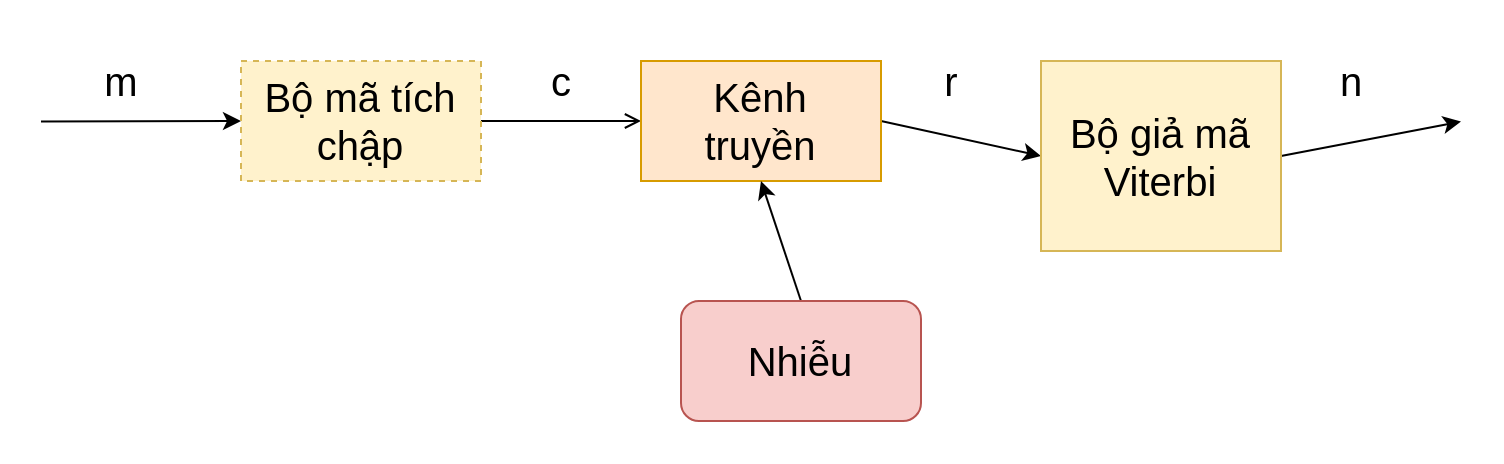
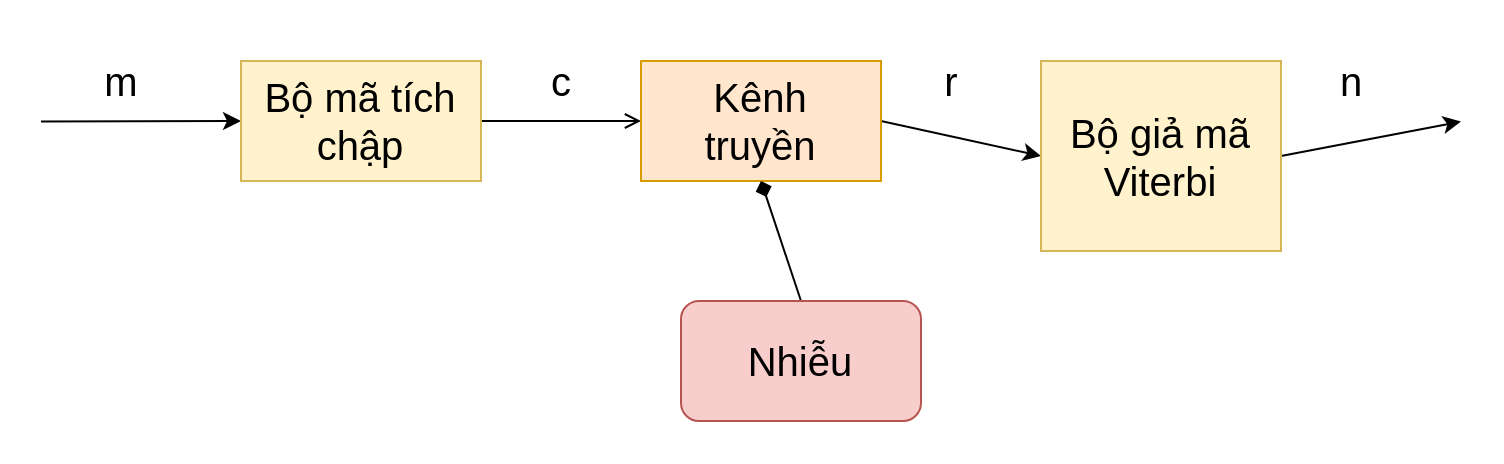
  <mxCell id="0" />
  <mxCell id="1" parent="0" />
  <mxCell id="2" value="&lt;font style=&quot;font-size: 20px;&quot;&gt;m&lt;/font&gt;" style="text;html=1;align=center;verticalAlign=middle;resizable=0;points=[];autosize=1;strokeColor=none;fillColor=none;" parent="1" vertex="1"><mxGeometry x="40" y="20" width="40" height="40" as="geometry" /></mxCell>
  <mxCell id="3" style="edgeStyle=none;html=1;exitX=0;exitY=0.5;exitDx=0;exitDy=0;fontSize=20;entryX=0;entryY=0.5;entryDx=0;entryDy=0;" parent="1" target="5" edge="1"><mxGeometry relative="1" as="geometry"><mxPoint x="20" y="60.286" as="sourcePoint" /></mxGeometry></mxCell>
  <mxCell id="4" style="edgeStyle=none;html=1;exitX=1;exitY=0.5;exitDx=0;exitDy=0;entryX=0;entryY=0.5;entryDx=0;entryDy=0;fontSize=20;endArrow=open;" parent="1" source="5" target="7" edge="1"><mxGeometry relative="1" as="geometry" /></mxCell>
- <mxCell id="5" value="&lt;font style=&quot;font-size: 20px;&quot;&gt;Bộ mã tích chập&lt;/font&gt;" style="whiteSpace=wrap;html=1;fillColor=#fff2cc;strokeColor=#d6b656;dashed=1;" parent="1" vertex="1"><mxGeometry x="120" y="30" width="120" height="60" as="geometry" /></mxCell>
+ <mxCell id="5" value="&lt;font style=&quot;font-size: 20px;&quot;&gt;Bộ mã tích chập&lt;/font&gt;" style="whiteSpace=wrap;html=1;fillColor=#fff2cc;strokeColor=#d6b656;" parent="1" vertex="1"><mxGeometry x="120" y="30" width="120" height="60" as="geometry" /></mxCell>
  <mxCell id="6" style="edgeStyle=none;html=1;exitX=1;exitY=0.5;exitDx=0;exitDy=0;entryX=0;entryY=0.5;entryDx=0;entryDy=0;fontSize=20;" parent="1" source="7" target="9" edge="1"><mxGeometry relative="1" as="geometry" /></mxCell>
  <mxCell id="7" value="Kênh &lt;br&gt;truyền" style="whiteSpace=wrap;html=1;fontSize=20;fillColor=#ffe6cc;strokeColor=#d79b00;" parent="1" vertex="1"><mxGeometry x="320" y="30" width="120" height="60" as="geometry" /></mxCell>
  <mxCell id="8" style="edgeStyle=none;html=1;exitX=1;exitY=0.5;exitDx=0;exitDy=0;fontSize=20;" parent="1" source="9" edge="1"><mxGeometry relative="1" as="geometry"><mxPoint x="730" y="60.286" as="targetPoint" /></mxGeometry></mxCell>
  <mxCell id="9" value="Bộ giả mã Viterbi" style="whiteSpace=wrap;html=1;fontSize=20;fillColor=#fff2cc;strokeColor=#d6b656;" parent="1" vertex="1"><mxGeometry x="520" y="30" width="120" height="95" as="geometry" /></mxCell>
  <mxCell id="10" value="c" style="text;html=1;align=center;verticalAlign=middle;resizable=0;points=[];autosize=1;strokeColor=none;fillColor=none;fontSize=20;" parent="1" vertex="1"><mxGeometry x="265" y="20" width="30" height="40" as="geometry" /></mxCell>
  <mxCell id="11" value="r" style="text;html=1;align=center;verticalAlign=middle;resizable=0;points=[];autosize=1;strokeColor=none;fillColor=none;fontSize=20;" parent="1" vertex="1"><mxGeometry x="460" y="20" width="30" height="40" as="geometry" /></mxCell>
  <mxCell id="12" value="n" style="text;html=1;align=center;verticalAlign=middle;resizable=0;points=[];autosize=1;strokeColor=none;fillColor=none;fontSize=20;" parent="1" vertex="1"><mxGeometry x="660" y="20" width="30" height="40" as="geometry" /></mxCell>
- <mxCell id="13" style="edgeStyle=none;html=1;exitX=0.5;exitY=0;exitDx=0;exitDy=0;entryX=0.5;entryY=1;entryDx=0;entryDy=0;fontSize=20;" parent="1" source="14" target="7" edge="1"><mxGeometry relative="1" as="geometry" /></mxCell>
+ <mxCell id="13" style="edgeStyle=none;html=1;exitX=0.5;exitY=0;exitDx=0;exitDy=0;entryX=0.5;entryY=1;entryDx=0;entryDy=0;fontSize=20;endArrow=diamond;" parent="1" source="14" target="7" edge="1"><mxGeometry relative="1" as="geometry" /></mxCell>
  <mxCell id="14" value="Nhiễu" style="rounded=1;whiteSpace=wrap;html=1;fontSize=20;fillColor=#f8cecc;strokeColor=#b85450;" parent="1" vertex="1"><mxGeometry x="340" y="150" width="120" height="60" as="geometry" /></mxCell>
